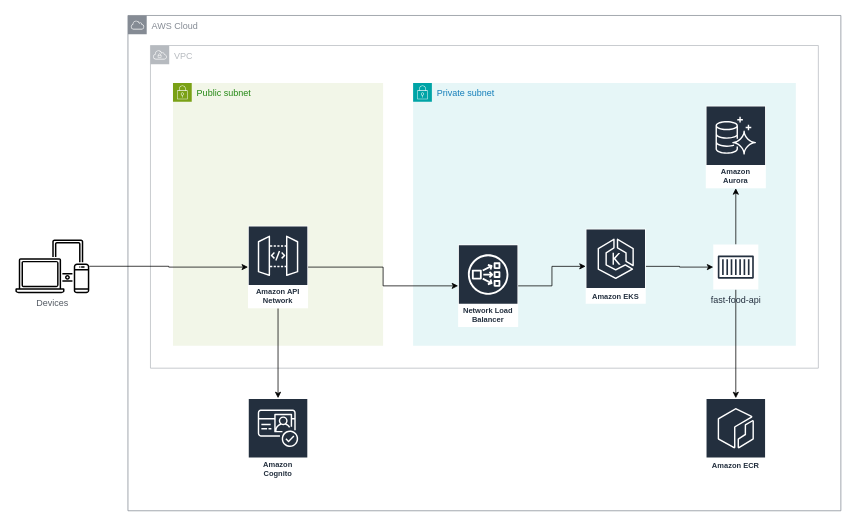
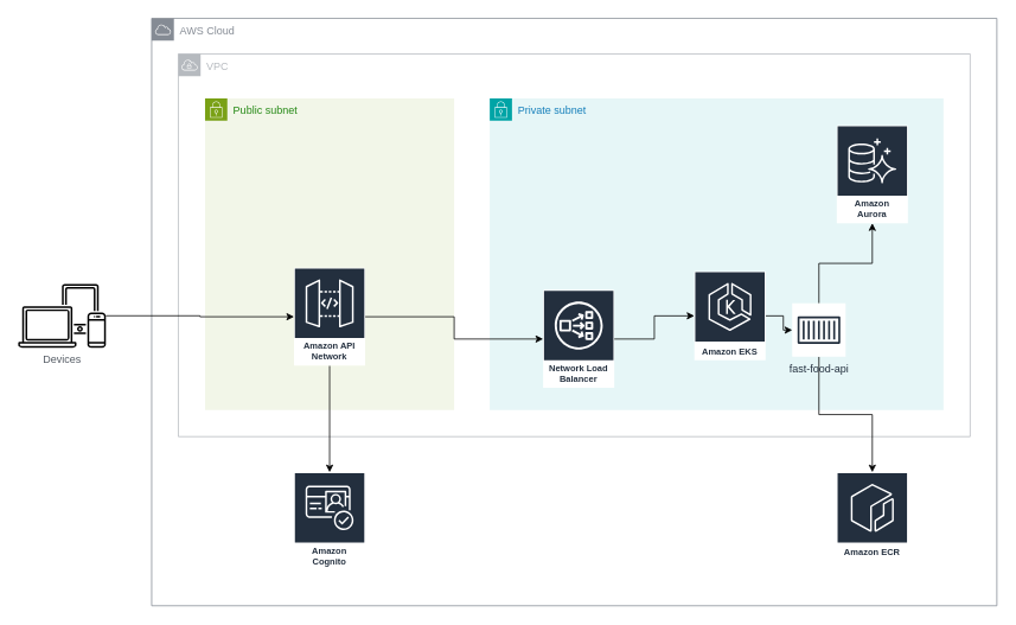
  <mxCell id="0" />
  <mxCell id="1" parent="0" />
  <mxCell id="2" value="AWS Cloud" style="sketch=0;outlineConnect=0;gradientColor=none;html=1;whiteSpace=wrap;fontSize=12;fontStyle=0;shape=mxgraph.aws4.group;grIcon=mxgraph.aws4.group_aws_cloud;strokeColor=#858B94;fillColor=#FFFFFF;verticalAlign=top;align=left;spacingLeft=30;fontColor=#858B94;dashed=0;" parent="1" vertex="1"><mxGeometry x="170" y="20" width="950" height="660" as="geometry" /></mxCell>
  <mxCell id="3" value="VPC" style="sketch=0;outlineConnect=0;gradientColor=none;html=1;whiteSpace=wrap;fontSize=12;fontStyle=0;shape=mxgraph.aws4.group;grIcon=mxgraph.aws4.group_vpc;strokeColor=#B6BABF;fillColor=#FFFFFF;verticalAlign=top;align=left;spacingLeft=30;fontColor=#B6BABF;dashed=0;" parent="1" vertex="1"><mxGeometry x="200" y="60" width="890" height="430" as="geometry" /></mxCell>
  <mxCell id="4" value="Private subnet" style="points=[[0,0],[0.25,0],[0.5,0],[0.75,0],[1,0],[1,0.25],[1,0.5],[1,0.75],[1,1],[0.75,1],[0.5,1],[0.25,1],[0,1],[0,0.75],[0,0.5],[0,0.25]];outlineConnect=0;gradientColor=none;html=1;whiteSpace=wrap;fontSize=12;fontStyle=0;container=1;pointerEvents=0;collapsible=0;recursiveResize=0;shape=mxgraph.aws4.group;grIcon=mxgraph.aws4.group_security_group;grStroke=0;strokeColor=#00A4A6;fillColor=#E6F6F7;verticalAlign=top;align=left;spacingLeft=30;fontColor=#147EBA;dashed=0;" vertex="1" parent="1"><mxGeometry x="550" y="110" width="510" height="350" as="geometry" /></mxCell>
  <mxCell id="5" value="Network Load Balancer" style="sketch=0;outlineConnect=0;fontColor=#232F3E;gradientColor=none;strokeColor=#ffffff;fillColor=#232F3E;dashed=0;verticalLabelPosition=middle;verticalAlign=bottom;align=center;html=1;whiteSpace=wrap;fontSize=10;fontStyle=1;spacing=3;shape=mxgraph.aws4.productIcon;prIcon=mxgraph.aws4.network_load_balancer;" vertex="1" parent="4"><mxGeometry x="60" y="215.25" width="80" height="110" as="geometry" /></mxCell>
  <mxCell id="6" value="Public subnet" style="points=[[0,0],[0.25,0],[0.5,0],[0.75,0],[1,0],[1,0.25],[1,0.5],[1,0.75],[1,1],[0.75,1],[0.5,1],[0.25,1],[0,1],[0,0.75],[0,0.5],[0,0.25]];outlineConnect=0;gradientColor=none;html=1;whiteSpace=wrap;fontSize=12;fontStyle=0;container=1;pointerEvents=0;collapsible=0;recursiveResize=0;shape=mxgraph.aws4.group;grIcon=mxgraph.aws4.group_security_group;grStroke=0;strokeColor=#7AA116;fillColor=#F2F6E8;verticalAlign=top;align=left;spacingLeft=30;fontColor=#248814;dashed=0;" vertex="1" parent="1"><mxGeometry x="230" y="110" width="280" height="350" as="geometry" /></mxCell>
  <mxCell id="7" style="edgeStyle=orthogonalEdgeStyle;rounded=0;orthogonalLoop=1;jettySize=auto;html=1;" parent="1" source="8" target="16" edge="1"><mxGeometry relative="1" as="geometry" /></mxCell>
  <mxCell id="8" value="Devices" style="sketch=0;outlineConnect=0;gradientColor=none;fontColor=#545B64;strokeColor=none;fillColor=#000000;dashed=0;verticalLabelPosition=bottom;verticalAlign=top;align=center;html=1;fontSize=12;fontStyle=0;aspect=fixed;shape=mxgraph.aws4.illustration_devices;pointerEvents=1" parent="1" vertex="1"><mxGeometry x="20" y="318.3" width="98.49" height="71.9" as="geometry" /></mxCell>
  <mxCell id="9" value="Amazon ECR" style="sketch=0;outlineConnect=0;fontColor=#232F3E;gradientColor=none;strokeColor=#ffffff;fillColor=#232F3E;dashed=0;verticalLabelPosition=middle;verticalAlign=bottom;align=center;html=1;whiteSpace=wrap;fontSize=10;fontStyle=1;spacing=3;shape=mxgraph.aws4.productIcon;prIcon=mxgraph.aws4.ecr;" parent="1" vertex="1"><mxGeometry x="940" y="530" width="80" height="100" as="geometry" /></mxCell>
  <mxCell id="10" style="edgeStyle=orthogonalEdgeStyle;rounded=0;orthogonalLoop=1;jettySize=auto;html=1;" edge="1" parent="1" source="5" target="20"><mxGeometry relative="1" as="geometry"><mxPoint x="670" y="355.294" as="sourcePoint" /></mxGeometry></mxCell>
  <mxCell id="11" style="edgeStyle=orthogonalEdgeStyle;rounded=0;orthogonalLoop=1;jettySize=auto;html=1;" parent="1" source="13" target="9" edge="1"><mxGeometry relative="1" as="geometry" /></mxCell>
  <mxCell id="12" style="edgeStyle=orthogonalEdgeStyle;rounded=0;orthogonalLoop=1;jettySize=auto;html=1;" parent="1" target="18" edge="1" source="13"><mxGeometry relative="1" as="geometry"><mxPoint x="980" y="410.25" as="sourcePoint" /></mxGeometry></mxCell>
- <mxCell id="13" value="fast-food-api" style="sketch=0;outlineConnect=0;fontColor=#232F3E;gradientColor=none;strokeColor=#232F3E;fillColor=#ffffff;dashed=0;verticalLabelPosition=bottom;verticalAlign=top;align=center;html=1;fontSize=12;fontStyle=0;aspect=fixed;shape=mxgraph.aws4.resourceIcon;resIcon=mxgraph.aws4.container_1;" parent="1" vertex="1"><mxGeometry x="950" y="325.25" width="60" height="60" as="geometry" /></mxCell>
+ <mxCell id="13" value="fast-food-api" style="sketch=0;outlineConnect=0;fontColor=#232F3E;gradientColor=none;strokeColor=#232F3E;fillColor=#ffffff;dashed=0;verticalLabelPosition=bottom;verticalAlign=top;align=center;html=1;fontSize=12;fontStyle=0;aspect=fixed;shape=mxgraph.aws4.resourceIcon;resIcon=mxgraph.aws4.container_1;" parent="1" vertex="1"><mxGeometry x="890" y="340.25" width="60" height="60" as="geometry" /></mxCell>
  <mxCell id="14" style="edgeStyle=orthogonalEdgeStyle;rounded=0;orthogonalLoop=1;jettySize=auto;html=1;" parent="1" source="16" target="5" edge="1"><mxGeometry relative="1" as="geometry"><mxPoint x="590" y="355" as="targetPoint" /></mxGeometry></mxCell>
  <mxCell id="15" style="edgeStyle=orthogonalEdgeStyle;rounded=0;orthogonalLoop=1;jettySize=auto;html=1;" edge="1" parent="1" source="16" target="17"><mxGeometry relative="1" as="geometry" /></mxCell>
  <mxCell id="16" value="Amazon API Network" style="sketch=0;outlineConnect=0;fontColor=#232F3E;gradientColor=none;strokeColor=#ffffff;fillColor=#232F3E;dashed=0;verticalLabelPosition=middle;verticalAlign=bottom;align=center;html=1;whiteSpace=wrap;fontSize=10;fontStyle=1;spacing=3;shape=mxgraph.aws4.productIcon;prIcon=mxgraph.aws4.api_gateway;" parent="1" vertex="1"><mxGeometry x="330" y="300.25" width="80" height="110" as="geometry" /></mxCell>
  <mxCell id="17" value="Amazon Cognito" style="sketch=0;outlineConnect=0;fontColor=#232F3E;gradientColor=none;strokeColor=#ffffff;fillColor=#232F3E;dashed=0;verticalLabelPosition=middle;verticalAlign=bottom;align=center;html=1;whiteSpace=wrap;fontSize=10;fontStyle=1;spacing=3;shape=mxgraph.aws4.productIcon;prIcon=mxgraph.aws4.cognito;" parent="1" vertex="1"><mxGeometry x="330" y="530" width="80" height="110" as="geometry" /></mxCell>
  <mxCell id="18" value="Amazon&#10;Aurora" style="sketch=0;outlineConnect=0;fontColor=#232F3E;gradientColor=none;strokeColor=#ffffff;fillColor=#232F3E;dashed=0;verticalLabelPosition=middle;verticalAlign=bottom;align=center;html=1;whiteSpace=wrap;fontSize=10;fontStyle=1;spacing=3;shape=mxgraph.aws4.productIcon;prIcon=mxgraph.aws4.aurora;" parent="1" vertex="1"><mxGeometry x="940" y="140.25" width="80" height="110" as="geometry" /></mxCell>
  <mxCell id="19" style="edgeStyle=orthogonalEdgeStyle;rounded=0;orthogonalLoop=1;jettySize=auto;html=1;" edge="1" parent="1" source="20" target="13"><mxGeometry relative="1" as="geometry" /></mxCell>
  <mxCell id="20" value="Amazon EKS" style="sketch=0;outlineConnect=0;fontColor=#232F3E;gradientColor=none;strokeColor=#ffffff;fillColor=#232F3E;dashed=0;verticalLabelPosition=middle;verticalAlign=bottom;align=center;html=1;whiteSpace=wrap;fontSize=10;fontStyle=1;spacing=3;shape=mxgraph.aws4.productIcon;prIcon=mxgraph.aws4.eks;" vertex="1" parent="1"><mxGeometry x="780" y="304.25" width="80" height="100" as="geometry" /></mxCell>
